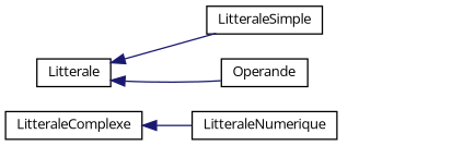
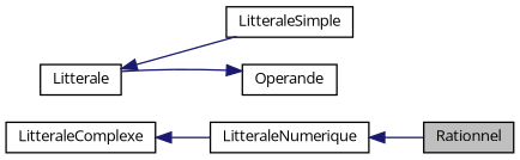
  digraph {
    fontname="Open Sans"
    rankdir=LR
    node [color=black fillcolor=white fontname="Open Sans" fontsize=10 shape=record style=filled]
    edge [color=midnightblue dir=back fontname="Open Sans" fontsize=10 labelfontname=Helvetica labelfontsize=10 style=solid]
+   n1 [fillcolor=grey75 fontcolor=black height=0.2 label=Rationnel width=0.4]
    n2 [height=0.2 label=LitteraleNumerique width=0.4]
    n3 [height=0.2 label=LitteraleComplexe width=0.4]
    n4 [height=0.2 label=LitteraleSimple width=0.4]
    n5 [height=0.2 label=Litterale width=0.4]
    n6 [height=0.2 label=Operande width=0.4]
+   n2 -> n1
    n3 -> n2
    n5 -> n4
-   n5 -> n6
+   n6 -> n5
  }
